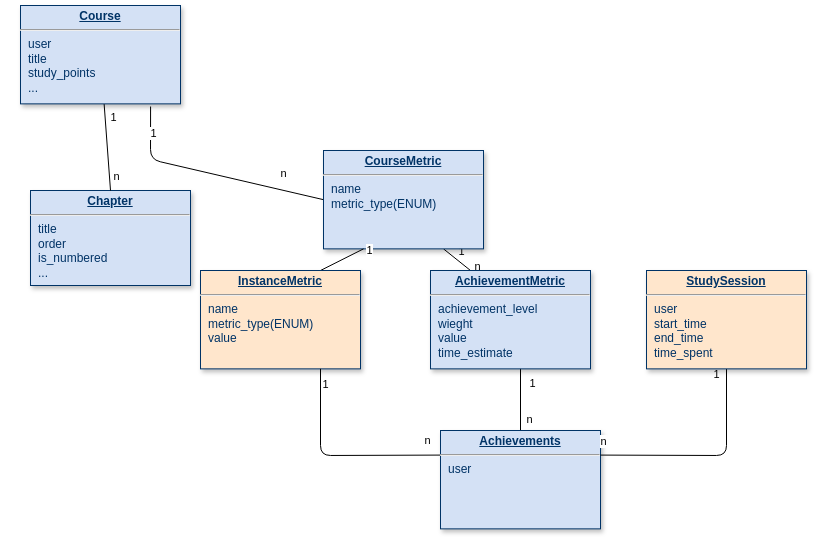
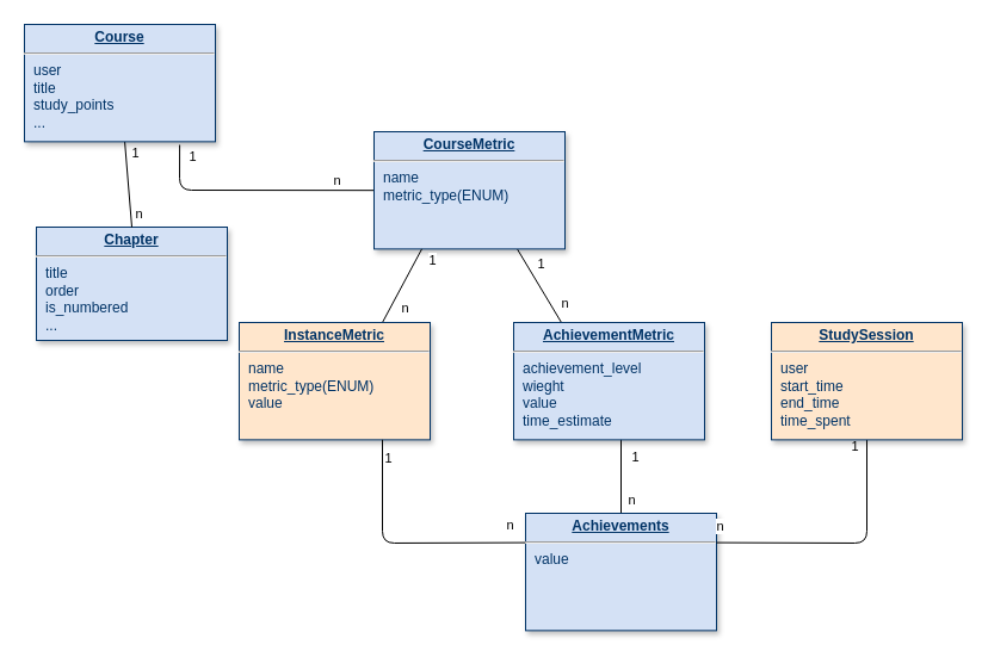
  <mxCell id="0" />
  <mxCell id="1" parent="0" />
  <mxCell id="2" value="&lt;p style=&quot;margin: 0px; margin-top: 4px; text-align: center; text-decoration: underline;&quot;&gt;&lt;strong&gt;Chapter&lt;/strong&gt;&lt;/p&gt;&lt;hr&gt;&lt;p style=&quot;margin: 0px; margin-left: 8px;&quot;&gt;&lt;span style=&quot;background-color: initial;&quot;&gt;title&lt;/span&gt;&lt;br&gt;&lt;/p&gt;&lt;p style=&quot;margin: 0px; margin-left: 8px;&quot;&gt;order&lt;/p&gt;&lt;p style=&quot;margin: 0px; margin-left: 8px;&quot;&gt;is_numbered&lt;/p&gt;&lt;p style=&quot;margin: 0px; margin-left: 8px;&quot;&gt;...&lt;/p&gt;" style="verticalAlign=top;align=left;overflow=fill;fontSize=12;fontFamily=Helvetica;html=1;strokeColor=#003366;shadow=1;fillColor=#D4E1F5;fontColor=#003366" parent="1" vertex="1"><mxGeometry x="30" y="190" width="160" height="95" as="geometry" /></mxCell>
  <mxCell id="3" style="edgeStyle=none;html=1;entryX=0;entryY=0.5;entryDx=0;entryDy=0;endArrow=none;endFill=0;exitX=0.813;exitY=1.027;exitDx=0;exitDy=0;exitPerimeter=0;" parent="1" source="9" target="13" edge="1"><mxGeometry relative="1" as="geometry"><Array as="points"><mxPoint x="150" y="159" /></Array></mxGeometry></mxCell>
  <mxCell id="4" value="1&lt;br&gt;" style="edgeLabel;html=1;align=center;verticalAlign=middle;resizable=0;points=[];" parent="3" vertex="1" connectable="0"><mxGeometry x="-0.444" y="-2" relative="1" as="geometry"><mxPoint x="-8" y="-31" as="offset" /></mxGeometry></mxCell>
  <mxCell id="5" value="n" style="edgeLabel;html=1;align=center;verticalAlign=middle;resizable=0;points=[];" parent="3" vertex="1" connectable="0"><mxGeometry x="0.333" y="-2" relative="1" as="geometry"><mxPoint x="35" y="-11" as="offset" /></mxGeometry></mxCell>
  <mxCell id="6" style="edgeStyle=none;html=1;entryX=0.5;entryY=0;entryDx=0;entryDy=0;endArrow=none;endFill=0;" parent="1" source="9" target="2" edge="1"><mxGeometry relative="1" as="geometry" /></mxCell>
  <mxCell id="7" value="1" style="edgeLabel;html=1;align=center;verticalAlign=middle;resizable=0;points=[];" parent="6" vertex="1" connectable="0"><mxGeometry x="-0.461" y="1" relative="1" as="geometry"><mxPoint x="6" y="-10" as="offset" /></mxGeometry></mxCell>
  <mxCell id="8" value="n" style="edgeLabel;html=1;align=center;verticalAlign=middle;resizable=0;points=[];" parent="6" vertex="1" connectable="0"><mxGeometry x="0.609" y="3" relative="1" as="geometry"><mxPoint x="4" y="3" as="offset" /></mxGeometry></mxCell>
- <mxCell id="9" value="&lt;p style=&quot;margin: 0px; margin-top: 4px; text-align: center; text-decoration: underline;&quot;&gt;&lt;b&gt;Course&lt;/b&gt;&lt;/p&gt;&lt;hr&gt;&lt;p style=&quot;margin: 0px; margin-left: 8px;&quot;&gt;user&lt;/p&gt;&lt;p style=&quot;margin: 0px; margin-left: 8px;&quot;&gt;title&lt;/p&gt;&lt;p style=&quot;margin: 0px; margin-left: 8px;&quot;&gt;study_points&lt;/p&gt;&lt;p style=&quot;margin: 0px; margin-left: 8px;&quot;&gt;...&lt;/p&gt;&lt;p style=&quot;margin: 0px; margin-left: 8px;&quot;&gt;&lt;br&gt;&lt;/p&gt;&lt;p style=&quot;margin: 0px; margin-left: 8px;&quot;&gt;&lt;br&gt;&lt;/p&gt;" style="verticalAlign=top;align=left;overflow=fill;fontSize=12;fontFamily=Helvetica;html=1;strokeColor=#003366;shadow=1;fillColor=#D4E1F5;fontColor=#003366" parent="1" vertex="1"><mxGeometry x="20" y="5" width="160" height="98.36" as="geometry" /></mxCell>
+ <mxCell id="9" value="&lt;p style=&quot;margin: 0px; margin-top: 4px; text-align: center; text-decoration: underline;&quot;&gt;&lt;b&gt;Course&lt;/b&gt;&lt;/p&gt;&lt;hr&gt;&lt;p style=&quot;margin: 0px; margin-left: 8px;&quot;&gt;user&lt;/p&gt;&lt;p style=&quot;margin: 0px; margin-left: 8px;&quot;&gt;title&lt;/p&gt;&lt;p style=&quot;margin: 0px; margin-left: 8px;&quot;&gt;study_points&lt;/p&gt;&lt;p style=&quot;margin: 0px; margin-left: 8px;&quot;&gt;...&lt;/p&gt;&lt;p style=&quot;margin: 0px; margin-left: 8px;&quot;&gt;&lt;br&gt;&lt;/p&gt;&lt;p style=&quot;margin: 0px; margin-left: 8px;&quot;&gt;&lt;br&gt;&lt;/p&gt;" style="verticalAlign=top;align=left;overflow=fill;fontSize=12;fontFamily=Helvetica;html=1;strokeColor=#003366;shadow=1;fillColor=#D4E1F5;fontColor=#003366" parent="1" vertex="1"><mxGeometry x="20" y="20" width="160" height="98.36" as="geometry" /></mxCell>
  <mxCell id="10" style="edgeStyle=none;html=1;exitX=0.75;exitY=1;exitDx=0;exitDy=0;entryX=0.25;entryY=0;entryDx=0;entryDy=0;endArrow=none;endFill=0;" parent="1" source="13" target="18" edge="1"><mxGeometry relative="1" as="geometry" /></mxCell>
  <mxCell id="11" value="1" style="edgeLabel;html=1;align=center;verticalAlign=middle;resizable=0;points=[];" parent="10" vertex="1" connectable="0"><mxGeometry x="-0.493" y="2" relative="1" as="geometry"><mxPoint x="9" y="-2" as="offset" /></mxGeometry></mxCell>
  <mxCell id="12" value="n" style="edgeLabel;html=1;align=center;verticalAlign=middle;resizable=0;points=[];" parent="10" vertex="1" connectable="0"><mxGeometry x="0.423" y="-2" relative="1" as="geometry"><mxPoint x="15" as="offset" /></mxGeometry></mxCell>
- <mxCell id="13" value="&lt;p style=&quot;margin: 0px; margin-top: 4px; text-align: center; text-decoration: underline;&quot;&gt;&lt;b&gt;CourseMetric&lt;/b&gt;&lt;/p&gt;&lt;hr&gt;&lt;p style=&quot;margin: 0px; margin-left: 8px;&quot;&gt;&lt;span style=&quot;background-color: initial;&quot;&gt;name&lt;/span&gt;&lt;br&gt;&lt;/p&gt;&lt;p style=&quot;margin: 0px; margin-left: 8px;&quot;&gt;metric_type(ENUM)&lt;/p&gt;&lt;p style=&quot;margin: 0px; margin-left: 8px;&quot;&gt;&lt;br&gt;&lt;/p&gt;&lt;p style=&quot;margin: 0px; margin-left: 8px;&quot;&gt;&lt;br&gt;&lt;/p&gt;&lt;p style=&quot;margin: 0px; margin-left: 8px;&quot;&gt;&lt;br&gt;&lt;/p&gt;&lt;p style=&quot;margin: 0px; margin-left: 8px;&quot;&gt;&lt;br&gt;&lt;/p&gt;" style="verticalAlign=top;align=left;overflow=fill;fontSize=12;fontFamily=Helvetica;html=1;strokeColor=#003366;shadow=1;fillColor=#D4E1F5;fontColor=#003366" parent="1" vertex="1"><mxGeometry x="323" y="150" width="160" height="98.36" as="geometry" /></mxCell>
+ <mxCell id="13" value="&lt;p style=&quot;margin: 0px; margin-top: 4px; text-align: center; text-decoration: underline;&quot;&gt;&lt;b&gt;CourseMetric&lt;/b&gt;&lt;/p&gt;&lt;hr&gt;&lt;p style=&quot;margin: 0px; margin-left: 8px;&quot;&gt;&lt;span style=&quot;background-color: initial;&quot;&gt;name&lt;/span&gt;&lt;br&gt;&lt;/p&gt;&lt;p style=&quot;margin: 0px; margin-left: 8px;&quot;&gt;metric_type(ENUM)&lt;/p&gt;&lt;p style=&quot;margin: 0px; margin-left: 8px;&quot;&gt;&lt;br&gt;&lt;/p&gt;&lt;p style=&quot;margin: 0px; margin-left: 8px;&quot;&gt;&lt;br&gt;&lt;/p&gt;&lt;p style=&quot;margin: 0px; margin-left: 8px;&quot;&gt;&lt;br&gt;&lt;/p&gt;&lt;p style=&quot;margin: 0px; margin-left: 8px;&quot;&gt;&lt;br&gt;&lt;/p&gt;" style="verticalAlign=top;align=left;overflow=fill;fontSize=12;fontFamily=Helvetica;html=1;strokeColor=#003366;shadow=1;fillColor=#D4E1F5;fontColor=#003366" parent="1" vertex="1"><mxGeometry x="313" y="110" width="160" height="98.36" as="geometry" /></mxCell>
  <mxCell id="14" style="edgeStyle=none;html=1;endArrow=none;endFill=0;" parent="1" target="26" edge="1"><mxGeometry relative="1" as="geometry"><mxPoint x="520" y="290" as="sourcePoint" /></mxGeometry></mxCell>
  <mxCell id="15" value="1" style="edgeLabel;html=1;align=center;verticalAlign=middle;resizable=0;points=[];" parent="14" vertex="1" connectable="0"><mxGeometry x="-0.665" y="1" relative="1" as="geometry"><mxPoint x="9" as="offset" /></mxGeometry></mxCell>
  <mxCell id="16" value="n" style="edgeLabel;html=1;align=center;verticalAlign=middle;resizable=0;points=[];" parent="14" vertex="1" connectable="0"><mxGeometry x="0.379" y="3" relative="1" as="geometry"><mxPoint x="5" y="31" as="offset" /></mxGeometry></mxCell>
  <mxCell id="17" value="1" style="edgeLabel;html=1;align=center;verticalAlign=middle;resizable=0;points=[];" parent="14" vertex="1" connectable="0"><mxGeometry x="0.316" y="3" relative="1" as="geometry"><mxPoint x="8" as="offset" /></mxGeometry></mxCell>
  <mxCell id="18" value="&lt;p style=&quot;margin: 0px; margin-top: 4px; text-align: center; text-decoration: underline;&quot;&gt;&lt;b&gt;AchievementMetric&lt;/b&gt;&lt;/p&gt;&lt;hr&gt;&lt;p style=&quot;margin: 0px; margin-left: 8px;&quot;&gt;achievement_level&lt;/p&gt;&lt;p style=&quot;margin: 0px; margin-left: 8px;&quot;&gt;wieght&lt;/p&gt;&lt;p style=&quot;margin: 0px; margin-left: 8px;&quot;&gt;value&lt;/p&gt;&lt;p style=&quot;margin: 0px; margin-left: 8px;&quot;&gt;time_estimate&lt;/p&gt;&lt;p style=&quot;margin: 0px; margin-left: 8px;&quot;&gt;&lt;br&gt;&lt;/p&gt;&lt;p style=&quot;margin: 0px; margin-left: 8px;&quot;&gt;&lt;br&gt;&lt;/p&gt;&lt;p style=&quot;margin: 0px; margin-left: 8px;&quot;&gt;&lt;br&gt;&lt;/p&gt;&lt;p style=&quot;margin: 0px; margin-left: 8px;&quot;&gt;&lt;br&gt;&lt;/p&gt;" style="verticalAlign=top;align=left;overflow=fill;fontSize=12;fontFamily=Helvetica;html=1;strokeColor=#003366;shadow=1;fillColor=#D4E1F5;fontColor=#003366" parent="1" vertex="1"><mxGeometry x="430" y="270" width="160" height="98.36" as="geometry" /></mxCell>
  <mxCell id="19" style="edgeStyle=none;html=1;entryX=0.25;entryY=1;entryDx=0;entryDy=0;endArrow=none;endFill=0;exitX=0.75;exitY=0;exitDx=0;exitDy=0;" parent="1" source="22" target="13" edge="1"><mxGeometry relative="1" as="geometry" /></mxCell>
  <mxCell id="20" value="1" style="edgeLabel;html=1;align=center;verticalAlign=middle;resizable=0;points=[];" parent="19" vertex="1" connectable="0"><mxGeometry x="0.546" y="-1" relative="1" as="geometry"><mxPoint x="15" y="-5" as="offset" /></mxGeometry></mxCell>
  <mxCell id="21" value="n" style="edgeLabel;html=1;align=center;verticalAlign=middle;resizable=0;points=[];" parent="19" vertex="1" connectable="0"><mxGeometry x="-0.382" y="-2" relative="1" as="geometry"><mxPoint x="6" y="6" as="offset" /></mxGeometry></mxCell>
  <mxCell id="22" value="&lt;p style=&quot;margin: 0px; margin-top: 4px; text-align: center; text-decoration: underline;&quot;&gt;&lt;b&gt;InstanceMetric&lt;/b&gt;&lt;/p&gt;&lt;hr&gt;&lt;p style=&quot;margin: 0px; margin-left: 8px;&quot;&gt;&lt;span style=&quot;background-color: initial;&quot;&gt;name&lt;/span&gt;&lt;br&gt;&lt;/p&gt;&lt;p style=&quot;margin: 0px; margin-left: 8px;&quot;&gt;metric_type(ENUM)&lt;/p&gt;&lt;p style=&quot;margin: 0px; margin-left: 8px;&quot;&gt;value&lt;/p&gt;&lt;p style=&quot;margin: 0px; margin-left: 8px;&quot;&gt;&lt;br&gt;&lt;/p&gt;&lt;p style=&quot;margin: 0px; margin-left: 8px;&quot;&gt;&lt;br&gt;&lt;/p&gt;&lt;p style=&quot;margin: 0px; margin-left: 8px;&quot;&gt;&lt;br&gt;&lt;/p&gt;&lt;p style=&quot;margin: 0px; margin-left: 8px;&quot;&gt;&lt;br&gt;&lt;/p&gt;" style="verticalAlign=top;align=left;overflow=fill;fontSize=12;fontFamily=Helvetica;html=1;strokeColor=#003366;shadow=1;fillColor=#ffe6cc;fontColor=#003366;" parent="1" vertex="1"><mxGeometry x="200" y="270" width="160" height="98.36" as="geometry" /></mxCell>
  <mxCell id="23" style="edgeStyle=none;html=1;entryX=0.75;entryY=1;entryDx=0;entryDy=0;endArrow=none;endFill=0;exitX=0;exitY=0.25;exitDx=0;exitDy=0;" parent="1" source="26" target="22" edge="1"><mxGeometry relative="1" as="geometry"><mxPoint x="353" y="430" as="sourcePoint" /><mxPoint x="310" y="368.36" as="targetPoint" /><Array as="points"><mxPoint x="320" y="455" /></Array></mxGeometry></mxCell>
  <mxCell id="24" value="1" style="edgeLabel;html=1;align=center;verticalAlign=middle;resizable=0;points=[];" parent="23" vertex="1" connectable="0"><mxGeometry x="0.513" y="-1" relative="1" as="geometry"><mxPoint x="3" y="-36" as="offset" /></mxGeometry></mxCell>
  <mxCell id="25" value="n" style="edgeLabel;html=1;align=center;verticalAlign=middle;resizable=0;points=[];" parent="23" vertex="1" connectable="0"><mxGeometry x="-0.498" y="-1" relative="1" as="geometry"><mxPoint x="39" y="-14" as="offset" /></mxGeometry></mxCell>
- <mxCell id="26" value="&lt;p style=&quot;margin: 0px; margin-top: 4px; text-align: center; text-decoration: underline;&quot;&gt;&lt;b&gt;Achievements&lt;/b&gt;&lt;/p&gt;&lt;hr&gt;&lt;p style=&quot;margin: 0px; margin-left: 8px;&quot;&gt;user&lt;/p&gt;&lt;p style=&quot;margin: 0px; margin-left: 8px;&quot;&gt;&lt;br&gt;&lt;/p&gt;&lt;p style=&quot;margin: 0px; margin-left: 8px;&quot;&gt;&lt;br&gt;&lt;/p&gt;&lt;p style=&quot;margin: 0px; margin-left: 8px;&quot;&gt;&lt;br&gt;&lt;/p&gt;&lt;p style=&quot;margin: 0px; margin-left: 8px;&quot;&gt;&lt;br&gt;&lt;/p&gt;&lt;p style=&quot;margin: 0px; margin-left: 8px;&quot;&gt;&lt;br&gt;&lt;/p&gt;" style="verticalAlign=top;align=left;overflow=fill;fontSize=12;fontFamily=Helvetica;html=1;strokeColor=#003366;shadow=1;fillColor=#D4E1F5;fontColor=#003366" parent="1" vertex="1"><mxGeometry x="440" y="430" width="160" height="98.36" as="geometry" /></mxCell>
+ <mxCell id="26" value="&lt;p style=&quot;margin: 0px; margin-top: 4px; text-align: center; text-decoration: underline;&quot;&gt;&lt;b&gt;Achievements&lt;/b&gt;&lt;/p&gt;&lt;hr&gt;&lt;p style=&quot;margin: 0px; margin-left: 8px;&quot;&gt;value&lt;/p&gt;&lt;p style=&quot;margin: 0px; margin-left: 8px;&quot;&gt;&lt;br&gt;&lt;/p&gt;&lt;p style=&quot;margin: 0px; margin-left: 8px;&quot;&gt;&lt;br&gt;&lt;/p&gt;&lt;p style=&quot;margin: 0px; margin-left: 8px;&quot;&gt;&lt;br&gt;&lt;/p&gt;&lt;p style=&quot;margin: 0px; margin-left: 8px;&quot;&gt;&lt;br&gt;&lt;/p&gt;&lt;p style=&quot;margin: 0px; margin-left: 8px;&quot;&gt;&lt;br&gt;&lt;/p&gt;" style="verticalAlign=top;align=left;overflow=fill;fontSize=12;fontFamily=Helvetica;html=1;strokeColor=#003366;shadow=1;fillColor=#D4E1F5;fontColor=#003366" parent="1" vertex="1"><mxGeometry x="440" y="430" width="160" height="98.36" as="geometry" /></mxCell>
  <mxCell id="27" style="edgeStyle=none;html=1;exitX=0.5;exitY=1;exitDx=0;exitDy=0;entryX=1;entryY=0.25;entryDx=0;entryDy=0;endArrow=none;endFill=0;" edge="1" parent="1" source="30" target="26"><mxGeometry relative="1" as="geometry"><Array as="points"><mxPoint x="726" y="455" /></Array></mxGeometry></mxCell>
  <mxCell id="28" value="1" style="edgeLabel;html=1;align=center;verticalAlign=middle;resizable=0;points=[];" vertex="1" connectable="0" parent="27"><mxGeometry x="-0.548" y="1" relative="1" as="geometry"><mxPoint x="-12" y="-43" as="offset" /></mxGeometry></mxCell>
  <mxCell id="29" value="n" style="edgeLabel;html=1;align=center;verticalAlign=middle;resizable=0;points=[];" vertex="1" connectable="0" parent="27"><mxGeometry x="0.444" y="-3" relative="1" as="geometry"><mxPoint x="-56" y="-11" as="offset" /></mxGeometry></mxCell>
  <mxCell id="30" value="&lt;p style=&quot;margin: 0px; margin-top: 4px; text-align: center; text-decoration: underline;&quot;&gt;&lt;b&gt;StudySession&lt;/b&gt;&lt;/p&gt;&lt;hr&gt;&lt;p style=&quot;margin: 0px; margin-left: 8px;&quot;&gt;user&lt;/p&gt;&lt;p style=&quot;margin: 0px; margin-left: 8px;&quot;&gt;start_time&lt;/p&gt;&lt;p style=&quot;margin: 0px; margin-left: 8px;&quot;&gt;end_time&lt;/p&gt;&lt;p style=&quot;margin: 0px; margin-left: 8px;&quot;&gt;time_spent&lt;/p&gt;&lt;p style=&quot;margin: 0px; margin-left: 8px;&quot;&gt;&lt;br&gt;&lt;/p&gt;&lt;p style=&quot;margin: 0px; margin-left: 8px;&quot;&gt;&lt;br&gt;&lt;/p&gt;&lt;p style=&quot;margin: 0px; margin-left: 8px;&quot;&gt;&lt;br&gt;&lt;/p&gt;&lt;p style=&quot;margin: 0px; margin-left: 8px;&quot;&gt;&lt;br&gt;&lt;/p&gt;&lt;p style=&quot;margin: 0px; margin-left: 8px;&quot;&gt;&lt;br&gt;&lt;/p&gt;" style="verticalAlign=top;align=left;overflow=fill;fontSize=12;fontFamily=Helvetica;html=1;strokeColor=#003366;shadow=1;fillColor=#ffe6cc;fontColor=#003366;" vertex="1" parent="1"><mxGeometry x="646" y="270" width="160" height="98.36" as="geometry" /></mxCell>
